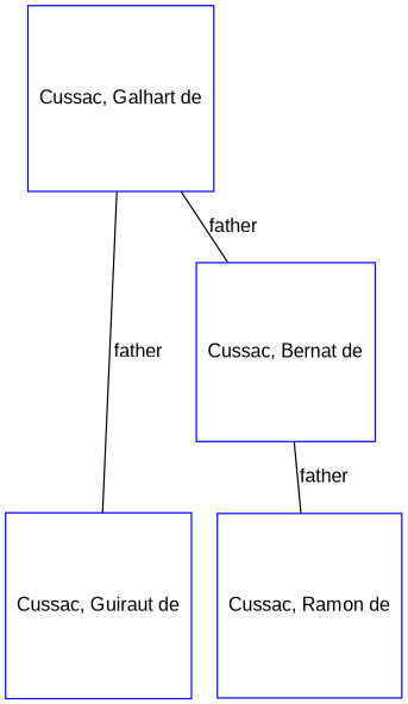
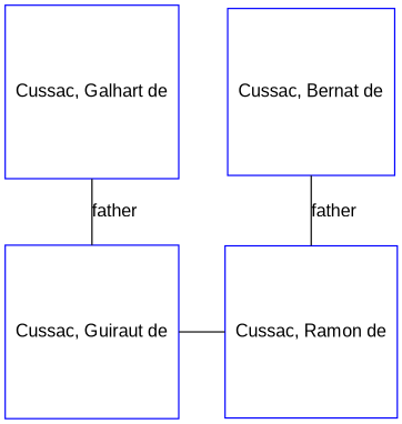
  digraph {
    fontname="Liberation Sans"
    node [color=blue fontname="Liberation Sans" regular=1 shape=box]
    edge [dir=none fontname="Liberation Sans" arrowsize=0.0]
    n1 [label="Cussac, Guiraut de"]
    n2 [label="Cussac, Ramon de"]
    n3 [label="Cussac, Bernat de"]
    n4 [label="Cussac, Galhart de"]
    subgraph sub_1 {
      rank=same
      n1
      n2
    }
+   n1 -> n2 [arrowsize=""]
    n3 -> n2 [label=father]
    n4 -> n1 [label=father]
-   n4 -> n3 [label=father]
  }
